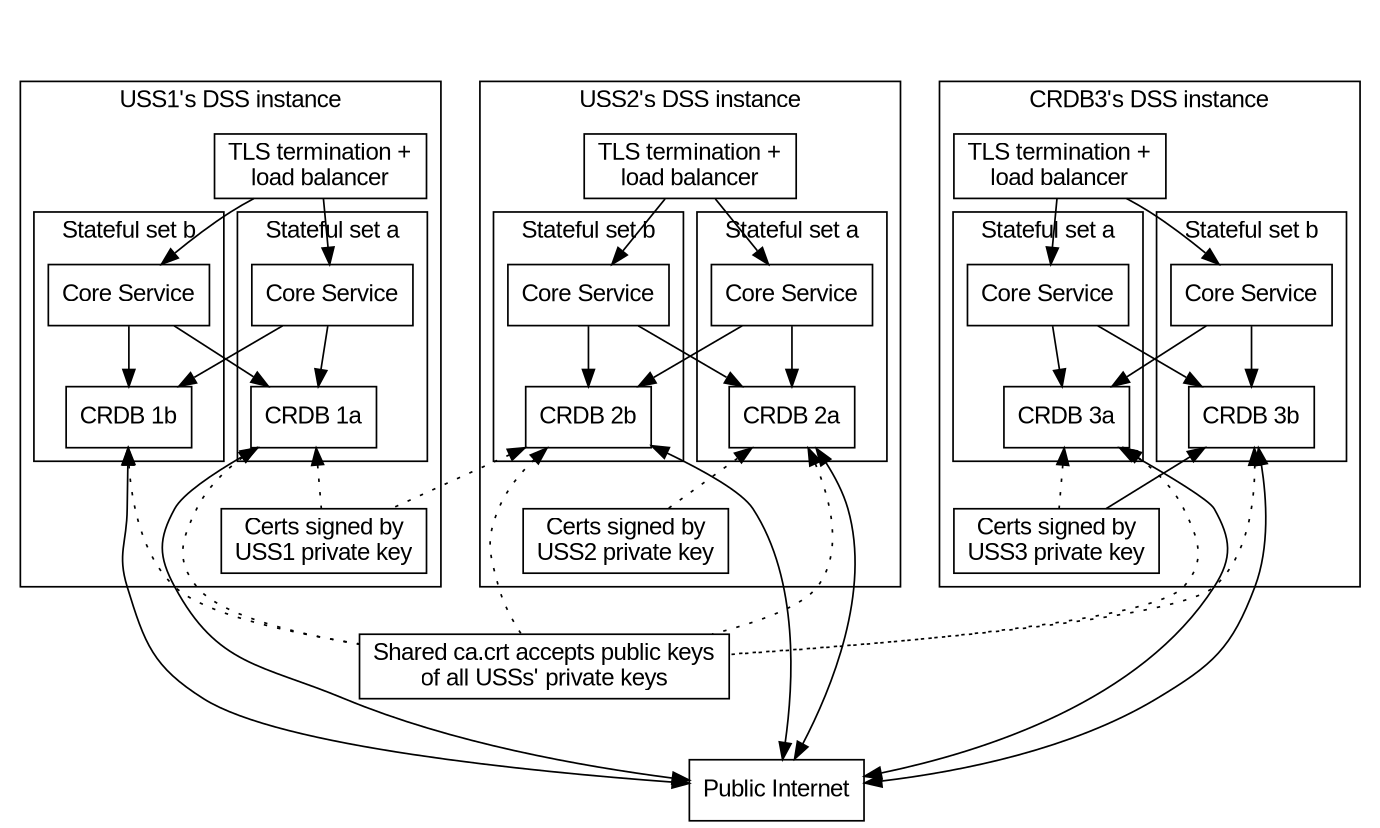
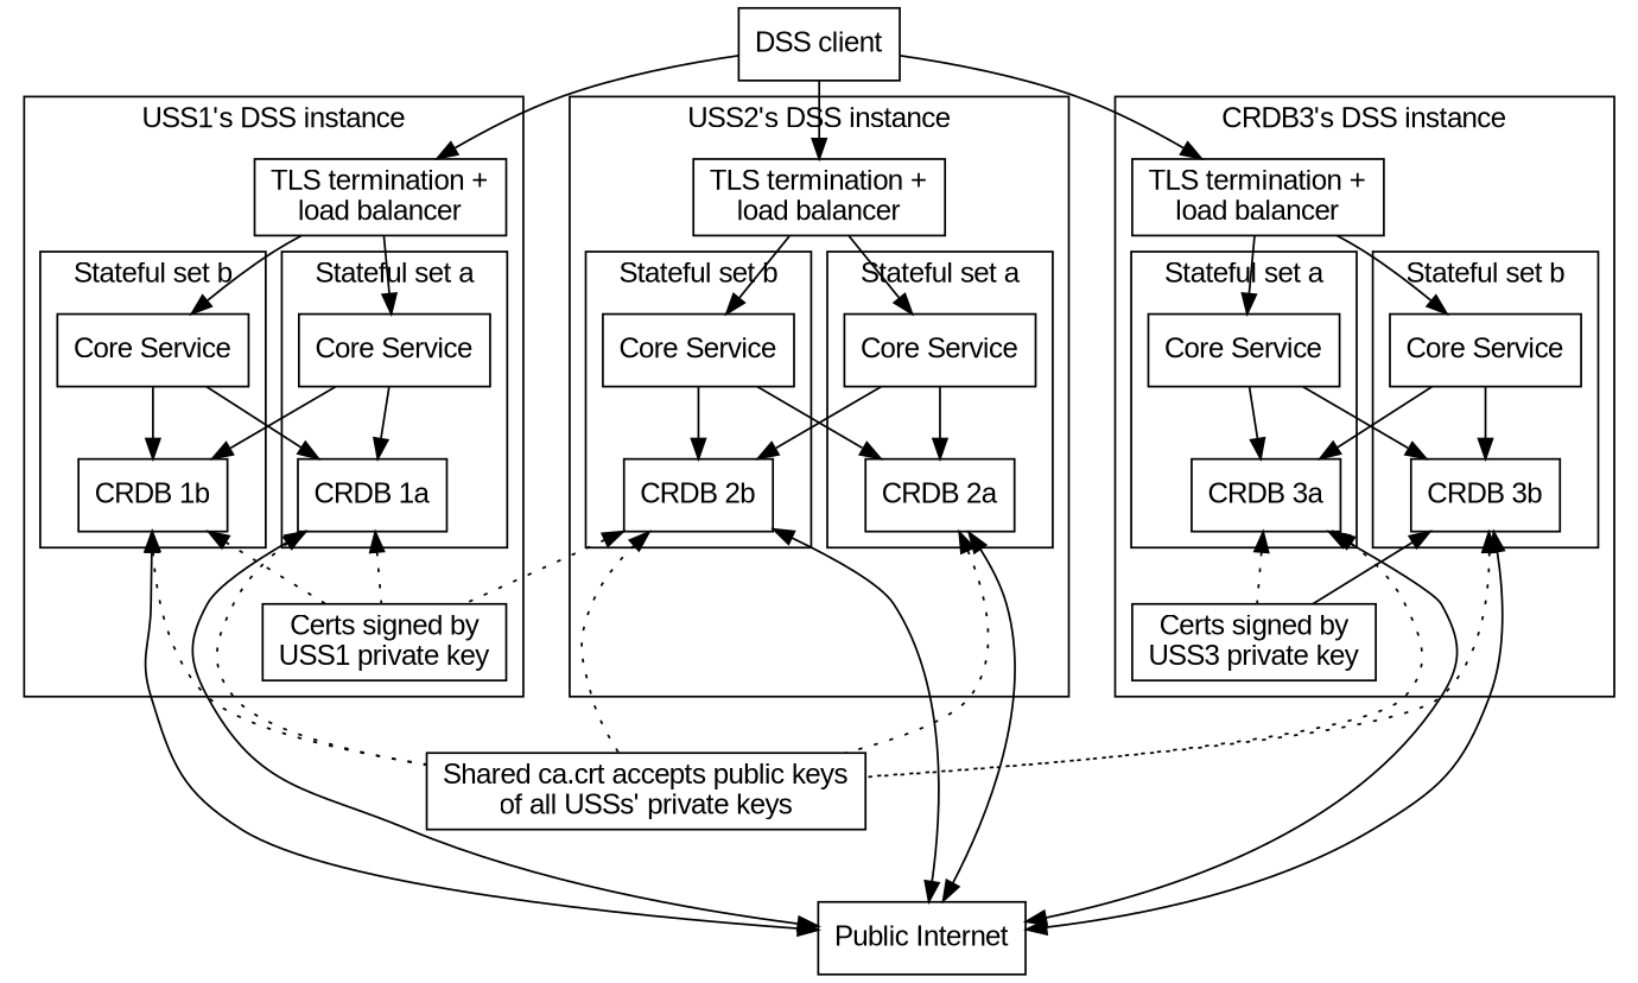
  digraph {
    fontname="Liberation Sans"
    node [fontname="Liberation Sans" shape=box]
    edge [fontname="Liberation Sans"]
    n1 [label="Core Service"]
    n2 [label="CRDB 1a"]
    n3 [label="Core Service"]
    n4 [label="CRDB 1b"]
    n5 [label="TLS termination +\nload balancer"]
    n6 [label="Certs signed by\nUSS1 private key"]
    n7 [label="Core Service"]
    n8 [label="CRDB 2a"]
    n9 [label="Core Service"]
    n10 [label="CRDB 2b"]
    n11 [label="TLS termination +\nload balancer"]
-   n12 [label="Certs signed by\nUSS2 private key"]
    n13 [label="Core Service"]
    n14 [label="CRDB 3a"]
    n15 [label="Core Service"]
    n16 [label="CRDB 3b"]
    n17 [label="TLS termination +\nload balancer"]
    n18 [label="Certs signed by\nUSS3 private key"]
    n19 [label="Shared ca.crt accepts public keys\nof all USSs' private keys"]
    n20 [label="Public Internet"]
+   n21 [label="DSS client"]
    subgraph cluster_1 {
      label="USS1's DSS instance"
      n5
      n6
      subgraph cluster_2 {
        label="Stateful set a"
        n1
        n2
      }
      subgraph cluster_3 {
        label="Stateful set b"
        n3
        n4
      }
    }
    subgraph cluster_4 {
      label="USS2's DSS instance"
      n11
-     n12
      subgraph cluster_5 {
        label="Stateful set a"
        n7
        n8
      }
      subgraph cluster_6 {
        label="Stateful set b"
        n9
        n10
      }
    }
    subgraph cluster_7 {
      label="CRDB3's DSS instance"
      n17
      n18
      subgraph cluster_8 {
        label="Stateful set a"
        n13
        n14
      }
      subgraph cluster_9 {
        label="Stateful set b"
        n15
        n16
      }
    }
    n1 -> n2
    n1 -> n4
    n2 -> n6 [dir=back style=dotted]
    n2 -> n19 [dir=back style=dotted]
    n2 -> n20 [dir=both]
    n3 -> n2
    n3 -> n4
+   n4 -> n6 [dir=back style=dotted]
    n4 -> n19 [dir=back style=dotted]
    n4 -> n20 [dir=both]
    n5 -> n1
    n5 -> n3
    n6 -> n19 [color=transparent dir=none]
    n7 -> n8
    n7 -> n10
-   n8 -> n12 [dir=back style=dotted]
    n8 -> n19 [dir=back style=dotted]
    n8 -> n20 [dir=both]
    n9 -> n8
    n9 -> n10
    n10 -> n6 [dir=back style=dotted]
    n10 -> n19 [dir=back style=dotted]
    n10 -> n20 [dir=both]
    n11 -> n7
    n11 -> n9
-   n12 -> n19 [color=transparent dir=none]
    n13 -> n14
    n13 -> n16
    n14 -> n18 [dir=back style=dotted]
    n14 -> n19 [dir=back style=dotted]
    n14 -> n20 [dir=both]
    n15 -> n14
    n15 -> n16
    n16 -> n18 [dir=back style=solid]
    n16 -> n19 [dir=back style=dotted]
    n16 -> n20 [dir=both]
    n17 -> n13
    n17 -> n15
    n18 -> n19 [color=transparent dir=none]
    n19 -> n20 [color=transparent dir=none]
+   n21 -> n5
+   n21 -> n11
+   n21 -> n17
  }
